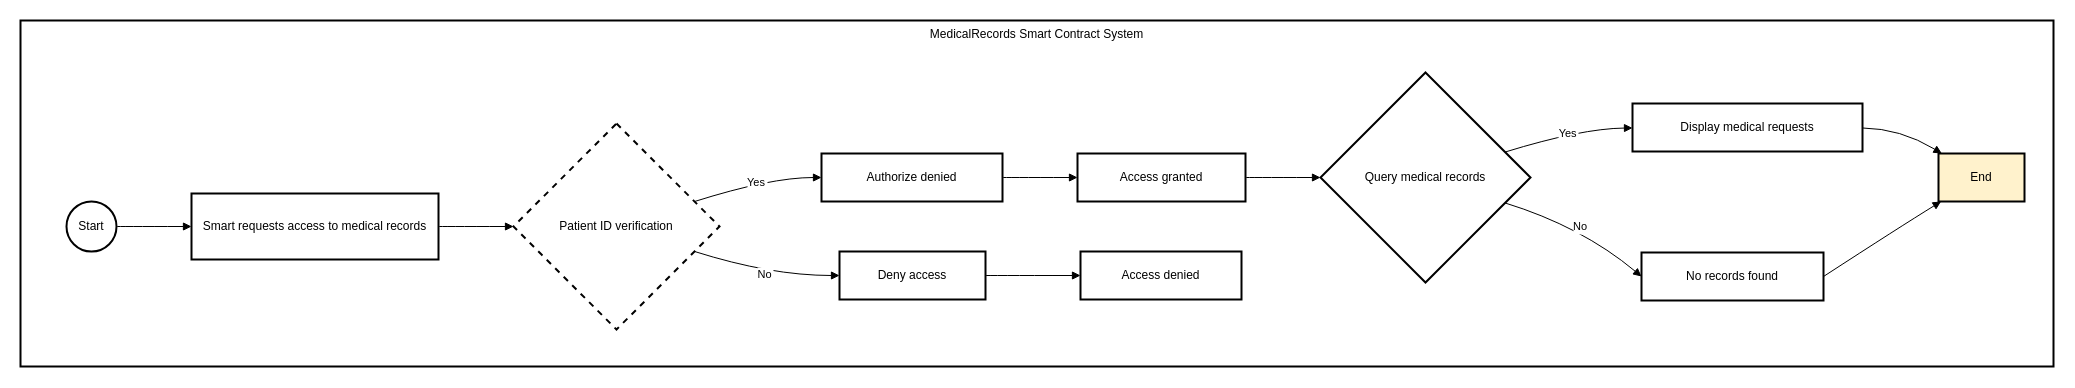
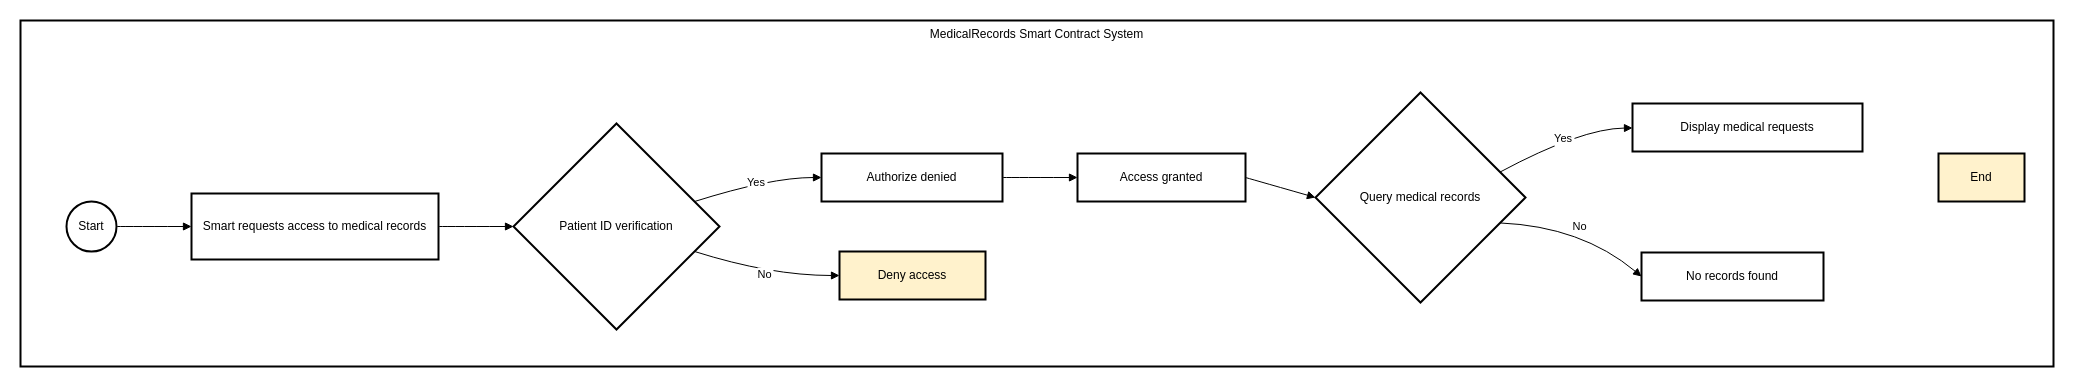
  <mxCell id="0" />
  <mxCell id="1" parent="0" />
  <mxCell id="2" value="MedicalRecords Smart Contract System" style="whiteSpace=wrap;strokeWidth=2;verticalAlign=top;" vertex="1" parent="1"><mxGeometry x="20" y="20" width="2033" height="346" as="geometry" /></mxCell>
  <mxCell id="3" value="Start" style="ellipse;aspect=fixed;strokeWidth=2;whiteSpace=wrap;" vertex="1" parent="2"><mxGeometry x="46" y="181" width="50" height="50" as="geometry" /></mxCell>
  <mxCell id="4" value="Smart requests access to medical records" style="whiteSpace=wrap;strokeWidth=2;" vertex="1" parent="2"><mxGeometry x="171" y="173" width="247" height="66" as="geometry" /></mxCell>
- <mxCell id="5" value="Patient ID verification" style="rhombus;strokeWidth=2;whiteSpace=wrap;dashed=1;" vertex="1" parent="2"><mxGeometry x="493" y="103" width="206" height="206" as="geometry" /></mxCell>
+ <mxCell id="5" value="Patient ID verification" style="rhombus;strokeWidth=2;whiteSpace=wrap;" vertex="1" parent="2"><mxGeometry x="493" y="103" width="206" height="206" as="geometry" /></mxCell>
  <mxCell id="6" value="Authorize denied" style="whiteSpace=wrap;strokeWidth=2;" vertex="1" parent="2"><mxGeometry x="801" y="133" width="181" height="48" as="geometry" /></mxCell>
- <mxCell id="7" value="Deny access" style="whiteSpace=wrap;strokeWidth=2;" vertex="1" parent="2"><mxGeometry x="819" y="231" width="146" height="48" as="geometry" /></mxCell>
+ <mxCell id="7" value="Deny access" style="whiteSpace=wrap;strokeWidth=2;fillColor=#fff2cc;" vertex="1" parent="2"><mxGeometry x="819" y="231" width="146" height="48" as="geometry" /></mxCell>
  <mxCell id="8" value="Access granted" style="whiteSpace=wrap;strokeWidth=2;" vertex="1" parent="2"><mxGeometry x="1057" y="133" width="168" height="48" as="geometry" /></mxCell>
- <mxCell id="9" value="Access denied" style="whiteSpace=wrap;strokeWidth=2;" vertex="1" parent="2"><mxGeometry x="1060" y="231" width="161" height="48" as="geometry" /></mxCell>
- <mxCell id="10" value="Query medical records" style="rhombus;strokeWidth=2;whiteSpace=wrap;" vertex="1" parent="2"><mxGeometry x="1300" y="52" width="210" height="210" as="geometry" /></mxCell>
+ <mxCell id="10" value="Query medical records" style="rhombus;strokeWidth=2;whiteSpace=wrap;" vertex="1" parent="2"><mxGeometry x="1295" y="72" width="210" height="210" as="geometry" /></mxCell>
  <mxCell id="11" value="Display medical requests" style="whiteSpace=wrap;strokeWidth=2;" vertex="1" parent="2"><mxGeometry x="1612" y="83" width="230" height="48" as="geometry" /></mxCell>
  <mxCell id="12" value="No records found" style="whiteSpace=wrap;strokeWidth=2;" vertex="1" parent="2"><mxGeometry x="1621" y="232" width="182" height="48" as="geometry" /></mxCell>
  <mxCell id="13" value="End" style="whiteSpace=wrap;strokeWidth=2;fillColor=#fff2cc;" vertex="1" parent="2"><mxGeometry x="1918" y="133" width="86" height="48" as="geometry" /></mxCell>
  <mxCell id="14" value="" style="curved=1;startArrow=none;endArrow=block;exitX=0.99;exitY=0.5;entryX=0;entryY=0.5;" edge="1" parent="2" source="3" target="4"><mxGeometry relative="1" as="geometry"><Array as="points" /></mxGeometry></mxCell>
  <mxCell id="15" value="" style="curved=1;startArrow=none;endArrow=block;exitX=1;exitY=0.5;entryX=0;entryY=0.5;" edge="1" parent="2" source="4" target="5"><mxGeometry relative="1" as="geometry"><Array as="points" /></mxGeometry></mxCell>
  <mxCell id="16" value="Yes" style="curved=1;startArrow=none;endArrow=block;exitX=1;exitY=0.34;entryX=0;entryY=0.5;" edge="1" parent="2" source="5" target="6"><mxGeometry relative="1" as="geometry"><Array as="points"><mxPoint x="750" y="157" /></Array></mxGeometry></mxCell>
  <mxCell id="17" value="No" style="curved=1;startArrow=none;endArrow=block;exitX=1;exitY=0.66;entryX=0;entryY=0.5;" edge="1" parent="2" source="5" target="7"><mxGeometry relative="1" as="geometry"><Array as="points"><mxPoint x="750" y="255" /></Array></mxGeometry></mxCell>
  <mxCell id="18" value="" style="curved=1;startArrow=none;endArrow=block;exitX=1;exitY=0.5;entryX=0;entryY=0.5;" edge="1" parent="2" source="6" target="8"><mxGeometry relative="1" as="geometry"><Array as="points" /></mxGeometry></mxCell>
- <mxCell id="19" value="" style="curved=1;startArrow=none;endArrow=block;exitX=1;exitY=0.5;entryX=0;entryY=0.5;" edge="1" parent="2" source="7" target="9"><mxGeometry relative="1" as="geometry"><Array as="points" /></mxGeometry></mxCell>
  <mxCell id="20" value="" style="curved=1;startArrow=none;endArrow=block;exitX=1;exitY=0.5;entryX=0;entryY=0.5;" edge="1" parent="2" source="8" target="10"><mxGeometry relative="1" as="geometry"><Array as="points" /></mxGeometry></mxCell>
  <mxCell id="21" value="Yes" style="curved=1;startArrow=none;endArrow=block;exitX=1;exitY=0.34;entryX=0;entryY=0.51;" edge="1" parent="2" source="10" target="11"><mxGeometry relative="1" as="geometry"><Array as="points"><mxPoint x="1561" y="108" /></Array></mxGeometry></mxCell>
  <mxCell id="22" value="No" style="curved=1;startArrow=none;endArrow=block;exitX=1;exitY=0.66;entryX=0;entryY=0.5;" edge="1" parent="2" source="10" target="12"><mxGeometry relative="1" as="geometry"><Array as="points"><mxPoint x="1561" y="206" /></Array></mxGeometry></mxCell>
- <mxCell id="23" value="" style="curved=1;startArrow=none;endArrow=block;exitX=1;exitY=0.51;entryX=0.03;entryY=-0.01;" edge="1" parent="2" source="11" target="13"><mxGeometry relative="1" as="geometry"><Array as="points"><mxPoint x="1880" y="108" /></Array></mxGeometry></mxCell>
- <mxCell id="24" value="" style="curved=1;startArrow=none;endArrow=block;exitX=1;exitY=0.5;entryX=0.03;entryY=1;" edge="1" parent="2" source="12" target="13"><mxGeometry relative="1" as="geometry"><Array as="points"><mxPoint x="1880" y="206" /></Array></mxGeometry></mxCell>
